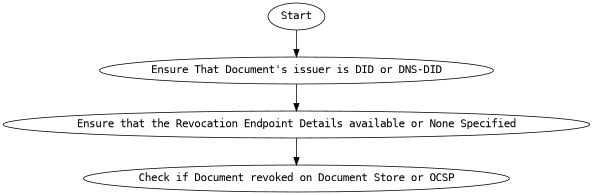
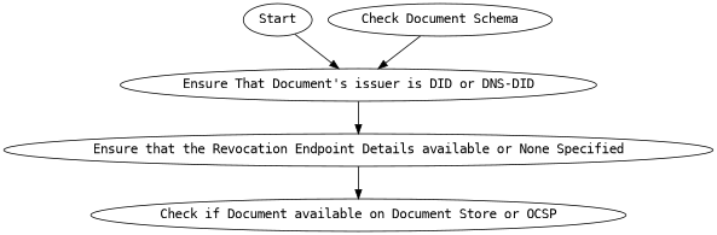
  digraph {
    fontname="DejaVu Sans Mono"
    node [fontname="DejaVu Sans Mono"]
    edge [fontname="DejaVu Sans Mono"]
    n1 [label=Start]
+   n2 [label="Check Document Schema"]
    n3 [label="Ensure That Document's issuer is DID or DNS-DID"]
    n4 [label="Ensure that the Revocation Endpoint Details available or None Specified"]
-   n5 [label="Check if Document revoked on Document Store or OCSP"]
+   n5 [label="Check if Document available on Document Store or OCSP"]
    subgraph sub_1 {
      label=DidSignedDocumentStatus
      n1
+     n2
      n3
      n4
      n5
    }
    n1 -> n3
+   n2 -> n3
    n3 -> n4
    n4 -> n5
  }
